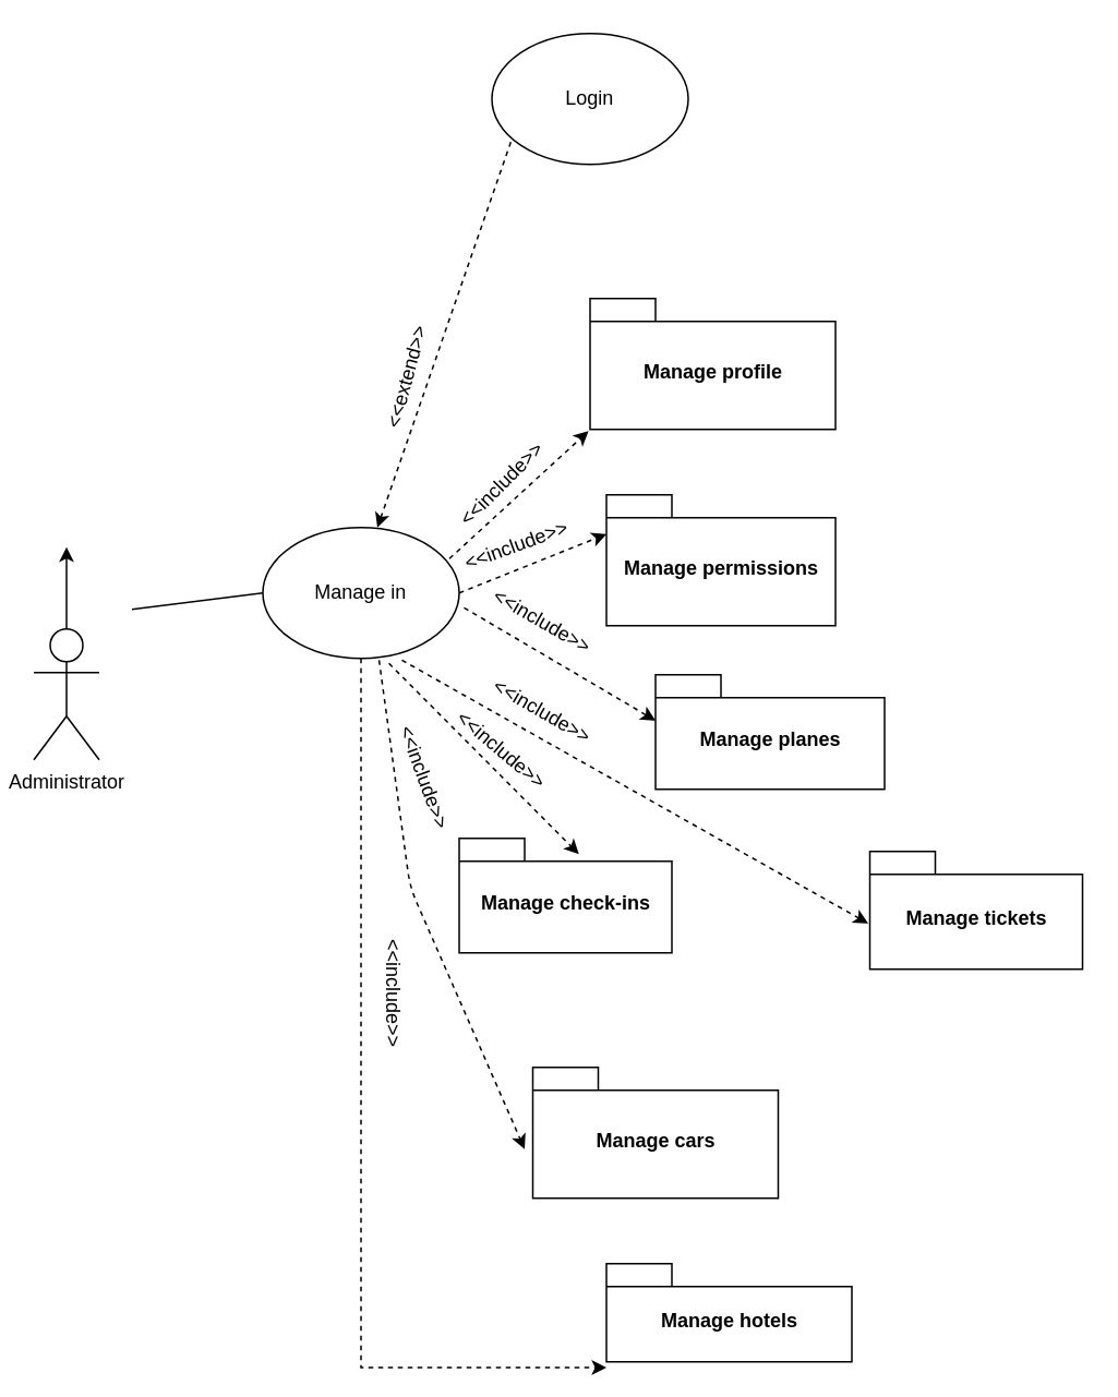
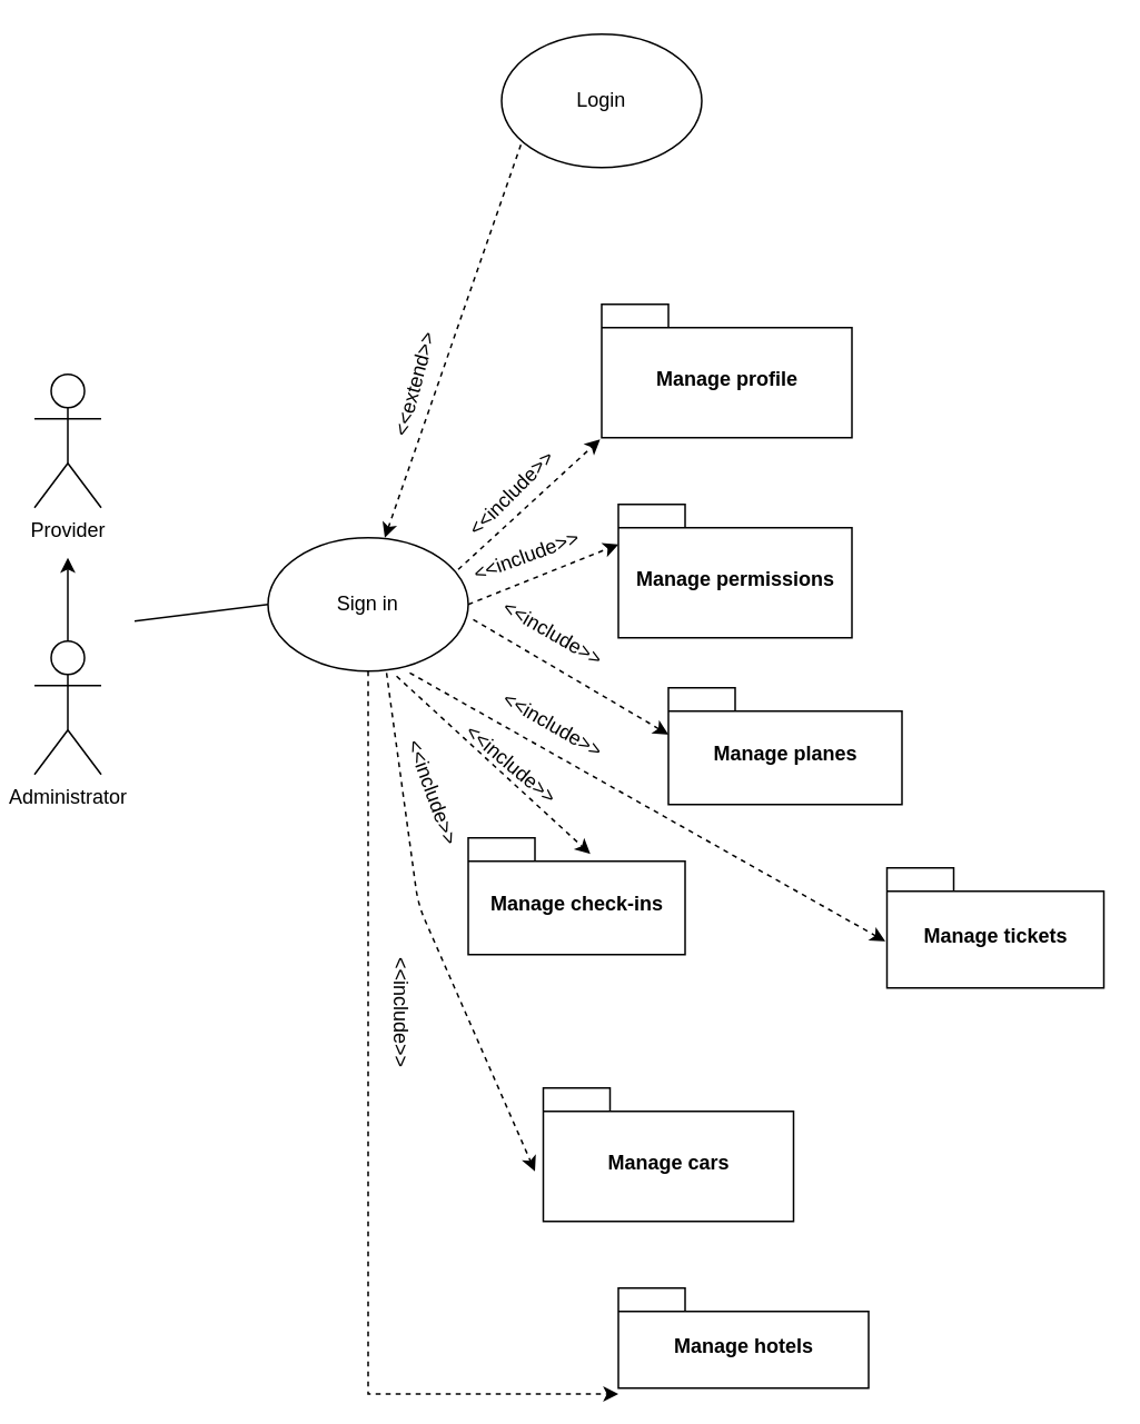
  <mxCell id="0" />
  <mxCell id="1" parent="0" />
+ <mxCell id="2" value="Provider" style="shape=umlActor;verticalLabelPosition=bottom;labelBackgroundColor=#ffffff;verticalAlign=top;html=1;outlineConnect=0;" vertex="1" parent="1"><mxGeometry x="20" y="224" width="40" height="80" as="geometry" /></mxCell>
  <mxCell id="3" value="Administrator" style="shape=umlActor;verticalLabelPosition=bottom;labelBackgroundColor=#ffffff;verticalAlign=top;html=1;outlineConnect=0;" vertex="1" parent="1"><mxGeometry x="20" y="384" width="40" height="80" as="geometry" /></mxCell>
  <mxCell id="4" value="" style="endArrow=none;html=1;entryX=0;entryY=0.5;entryDx=0;entryDy=0;" edge="1" parent="1" target="7"><mxGeometry width="50" height="50" relative="1" as="geometry"><mxPoint x="80" y="372" as="sourcePoint" /><mxPoint x="150" y="42" as="targetPoint" /></mxGeometry></mxCell>
  <mxCell id="5" value="" style="endArrow=classic;html=1;exitX=0.5;exitY=0;exitDx=0;exitDy=0;exitPerimeter=0;" edge="1" parent="1" source="3"><mxGeometry width="50" height="50" relative="1" as="geometry"><mxPoint x="38" y="384" as="sourcePoint" /><mxPoint x="40" y="334" as="targetPoint" /></mxGeometry></mxCell>
  <mxCell id="6" style="edgeStyle=orthogonalEdgeStyle;rounded=0;orthogonalLoop=1;jettySize=auto;html=1;exitX=0.5;exitY=1;exitDx=0;exitDy=0;entryX=0;entryY=0;entryDx=0;entryDy=63.5;entryPerimeter=0;dashed=1;startArrow=none;startFill=0;endArrow=classic;endFill=1;" edge="1" parent="1" source="7" target="31"><mxGeometry relative="1" as="geometry" /></mxCell>
- <mxCell id="7" value="Manage in" style="ellipse;whiteSpace=wrap;html=1;" vertex="1" parent="1"><mxGeometry x="160" y="322" width="120" height="80" as="geometry" /></mxCell>
+ <mxCell id="7" value="Sign in" style="ellipse;whiteSpace=wrap;html=1;" vertex="1" parent="1"><mxGeometry x="160" y="322" width="120" height="80" as="geometry" /></mxCell>
  <mxCell id="8" value="" style="edgeStyle=orthogonalEdgeStyle;rounded=0;orthogonalLoop=1;jettySize=auto;html=1;dashed=1;startArrow=classic;startFill=1;endArrow=none;endFill=0;" edge="1" parent="1"><mxGeometry relative="1" as="geometry"><mxPoint x="470" y="462" as="sourcePoint" /></mxGeometry></mxCell>
  <mxCell id="9" value="" style="edgeStyle=orthogonalEdgeStyle;rounded=0;orthogonalLoop=1;jettySize=auto;html=1;dashed=1;startArrow=classic;startFill=1;endArrow=none;endFill=0;" edge="1" parent="1"><mxGeometry relative="1" as="geometry"><mxPoint x="480" y="252" as="sourcePoint" /></mxGeometry></mxCell>
  <mxCell id="10" value="" style="endArrow=none;html=1;dashed=1;startArrow=classic;startFill=1;endFill=0;entryX=0.1;entryY=0.813;entryDx=0;entryDy=0;entryPerimeter=0;" edge="1" parent="1" target="12"><mxGeometry width="50" height="50" relative="1" as="geometry"><mxPoint x="230" y="322" as="sourcePoint" /><mxPoint x="310" y="72" as="targetPoint" /></mxGeometry></mxCell>
  <mxCell id="11" value="&amp;lt;&amp;lt;extend&amp;gt;&amp;gt;" style="text;html=1;resizable=0;points=[];autosize=1;align=left;verticalAlign=top;spacingTop=-4;rotation=-75;" vertex="1" parent="1"><mxGeometry x="210" y="214" width="80" height="20" as="geometry" /></mxCell>
  <mxCell id="12" value="Login" style="ellipse;whiteSpace=wrap;html=1;" vertex="1" parent="1"><mxGeometry x="300" y="20" width="120" height="80" as="geometry" /></mxCell>
  <mxCell id="13" value="" style="endArrow=classic;html=1;dashed=1;entryX=-0.008;entryY=0.638;entryDx=0;entryDy=0;entryPerimeter=0;exitX=0.95;exitY=0.238;exitDx=0;exitDy=0;exitPerimeter=0;" edge="1" parent="1" source="7"><mxGeometry width="50" height="50" relative="1" as="geometry"><mxPoint x="280" y="332" as="sourcePoint" /><mxPoint x="359.04" y="263.04" as="targetPoint" /></mxGeometry></mxCell>
  <mxCell id="14" value="&amp;lt;&amp;lt;include&amp;gt;&amp;gt;" style="text;html=1;resizable=0;points=[];autosize=1;align=left;verticalAlign=top;spacingTop=-4;rotation=-45;" vertex="1" parent="1"><mxGeometry x="270" y="282" width="80" height="20" as="geometry" /></mxCell>
  <mxCell id="15" value="" style="endArrow=classic;html=1;dashed=1;entryX=0;entryY=0.3;entryDx=0;entryDy=0;entryPerimeter=0;exitX=1;exitY=0.5;exitDx=0;exitDy=0;" edge="1" parent="1" source="7" target="17"><mxGeometry width="50" height="50" relative="1" as="geometry"><mxPoint x="270" y="392" as="sourcePoint" /><mxPoint x="347" y="451.04" as="targetPoint" /></mxGeometry></mxCell>
  <mxCell id="16" value="Manage profile" style="shape=folder;fontStyle=1;spacingTop=10;tabWidth=40;tabHeight=14;tabPosition=left;html=1;" vertex="1" parent="1"><mxGeometry x="360" y="182" width="150" height="80" as="geometry" /></mxCell>
  <mxCell id="17" value="Manage permissions" style="shape=folder;fontStyle=1;spacingTop=10;tabWidth=40;tabHeight=14;tabPosition=left;html=1;" vertex="1" parent="1"><mxGeometry x="370" y="302" width="140" height="80" as="geometry" /></mxCell>
  <mxCell id="18" value="Manage planes" style="shape=folder;fontStyle=1;spacingTop=10;tabWidth=40;tabHeight=14;tabPosition=left;html=1;" vertex="1" parent="1"><mxGeometry x="400" y="412" width="140" height="70" as="geometry" /></mxCell>
  <mxCell id="19" value="&amp;lt;&amp;lt;include&amp;gt;&amp;gt;" style="text;html=1;resizable=0;points=[];autosize=1;align=left;verticalAlign=top;spacingTop=-4;rotation=-20;" vertex="1" parent="1"><mxGeometry x="280" y="322" width="80" height="20" as="geometry" /></mxCell>
  <mxCell id="20" value="" style="endArrow=classic;html=1;dashed=1;entryX=0;entryY=0;entryDx=0;entryDy=28;entryPerimeter=0;exitX=1.025;exitY=0.613;exitDx=0;exitDy=0;exitPerimeter=0;" edge="1" parent="1" source="7" target="18"><mxGeometry width="50" height="50" relative="1" as="geometry"><mxPoint x="290" y="372" as="sourcePoint" /><mxPoint x="380" y="336" as="targetPoint" /></mxGeometry></mxCell>
  <mxCell id="21" value="&amp;lt;&amp;lt;include&amp;gt;&amp;gt;" style="text;html=1;resizable=0;points=[];autosize=1;align=left;verticalAlign=top;spacingTop=-4;rotation=30;" vertex="1" parent="1"><mxGeometry x="295" y="372" width="80" height="20" as="geometry" /></mxCell>
  <mxCell id="22" value="Manage tickets" style="shape=folder;fontStyle=1;spacingTop=10;tabWidth=40;tabHeight=14;tabPosition=left;html=1;" vertex="1" parent="1"><mxGeometry x="531" y="520" width="130" height="72" as="geometry" /></mxCell>
  <mxCell id="23" value="" style="endArrow=classic;html=1;dashed=1;exitX=0.708;exitY=1.013;exitDx=0;exitDy=0;exitPerimeter=0;" edge="1" parent="1" source="7"><mxGeometry width="50" height="50" relative="1" as="geometry"><mxPoint x="240" y="492" as="sourcePoint" /><mxPoint x="530" y="564" as="targetPoint" /></mxGeometry></mxCell>
  <mxCell id="24" value="&amp;lt;&amp;lt;include&amp;gt;&amp;gt;" style="text;html=1;resizable=0;points=[];autosize=1;align=left;verticalAlign=top;spacingTop=-4;rotation=30;" vertex="1" parent="1"><mxGeometry x="295" y="427" width="80" height="20" as="geometry" /></mxCell>
- <mxCell id="25" value="Manage check-ins" style="shape=folder;fontStyle=1;spacingTop=10;tabWidth=40;tabHeight=14;tabPosition=left;html=1;" vertex="1" parent="1"><mxGeometry x="280" y="512" width="130" height="70" as="geometry" /></mxCell>
+ <mxCell id="25" value="Manage check-ins" style="shape=folder;fontStyle=1;spacingTop=10;tabWidth=40;tabHeight=14;tabPosition=left;html=1;" vertex="1" parent="1"><mxGeometry x="280" y="502" width="130" height="70" as="geometry" /></mxCell>
  <mxCell id="26" value="" style="endArrow=classic;html=1;dashed=1;entryX=0.563;entryY=0.138;entryDx=0;entryDy=0;entryPerimeter=0;exitX=0.642;exitY=1.038;exitDx=0;exitDy=0;exitPerimeter=0;" edge="1" parent="1" source="7" target="25"><mxGeometry width="50" height="50" relative="1" as="geometry"><mxPoint x="203" y="427.04" as="sourcePoint" /><mxPoint x="320" y="496" as="targetPoint" /></mxGeometry></mxCell>
  <mxCell id="27" value="&amp;lt;&amp;lt;include&amp;gt;&amp;gt;" style="text;html=1;resizable=0;points=[];autosize=1;align=left;verticalAlign=top;spacingTop=-4;rotation=40;" vertex="1" parent="1"><mxGeometry x="270" y="452" width="80" height="20" as="geometry" /></mxCell>
  <mxCell id="28" value="Manage cars" style="shape=folder;fontStyle=1;spacingTop=10;tabWidth=40;tabHeight=14;tabPosition=left;html=1;" vertex="1" parent="1"><mxGeometry x="325" y="652" width="150" height="80" as="geometry" /></mxCell>
  <mxCell id="29" value="" style="endArrow=classic;html=1;dashed=1;exitX=0.592;exitY=1.013;exitDx=0;exitDy=0;exitPerimeter=0;" edge="1" parent="1" source="7"><mxGeometry width="50" height="50" relative="1" as="geometry"><mxPoint x="247.04" y="415.04" as="sourcePoint" /><mxPoint x="320" y="702" as="targetPoint" /><Array as="points"><mxPoint x="250" y="542" /></Array></mxGeometry></mxCell>
  <mxCell id="30" value="&amp;lt;&amp;lt;include&amp;gt;&amp;gt;" style="text;html=1;resizable=0;points=[];autosize=1;align=left;verticalAlign=top;spacingTop=-4;rotation=70;" vertex="1" parent="1"><mxGeometry x="220" y="469.5" width="80" height="20" as="geometry" /></mxCell>
  <mxCell id="31" value="Manage hotels" style="shape=folder;fontStyle=1;spacingTop=10;tabWidth=40;tabHeight=14;tabPosition=left;html=1;" vertex="1" parent="1"><mxGeometry x="370" y="772" width="150" height="60" as="geometry" /></mxCell>
  <mxCell id="32" value="&amp;lt;&amp;lt;include&amp;gt;&amp;gt;" style="text;html=1;resizable=0;points=[];autosize=1;align=left;verticalAlign=top;spacingTop=-4;rotation=90;" vertex="1" parent="1"><mxGeometry x="200" y="602" width="80" height="20" as="geometry" /></mxCell>
